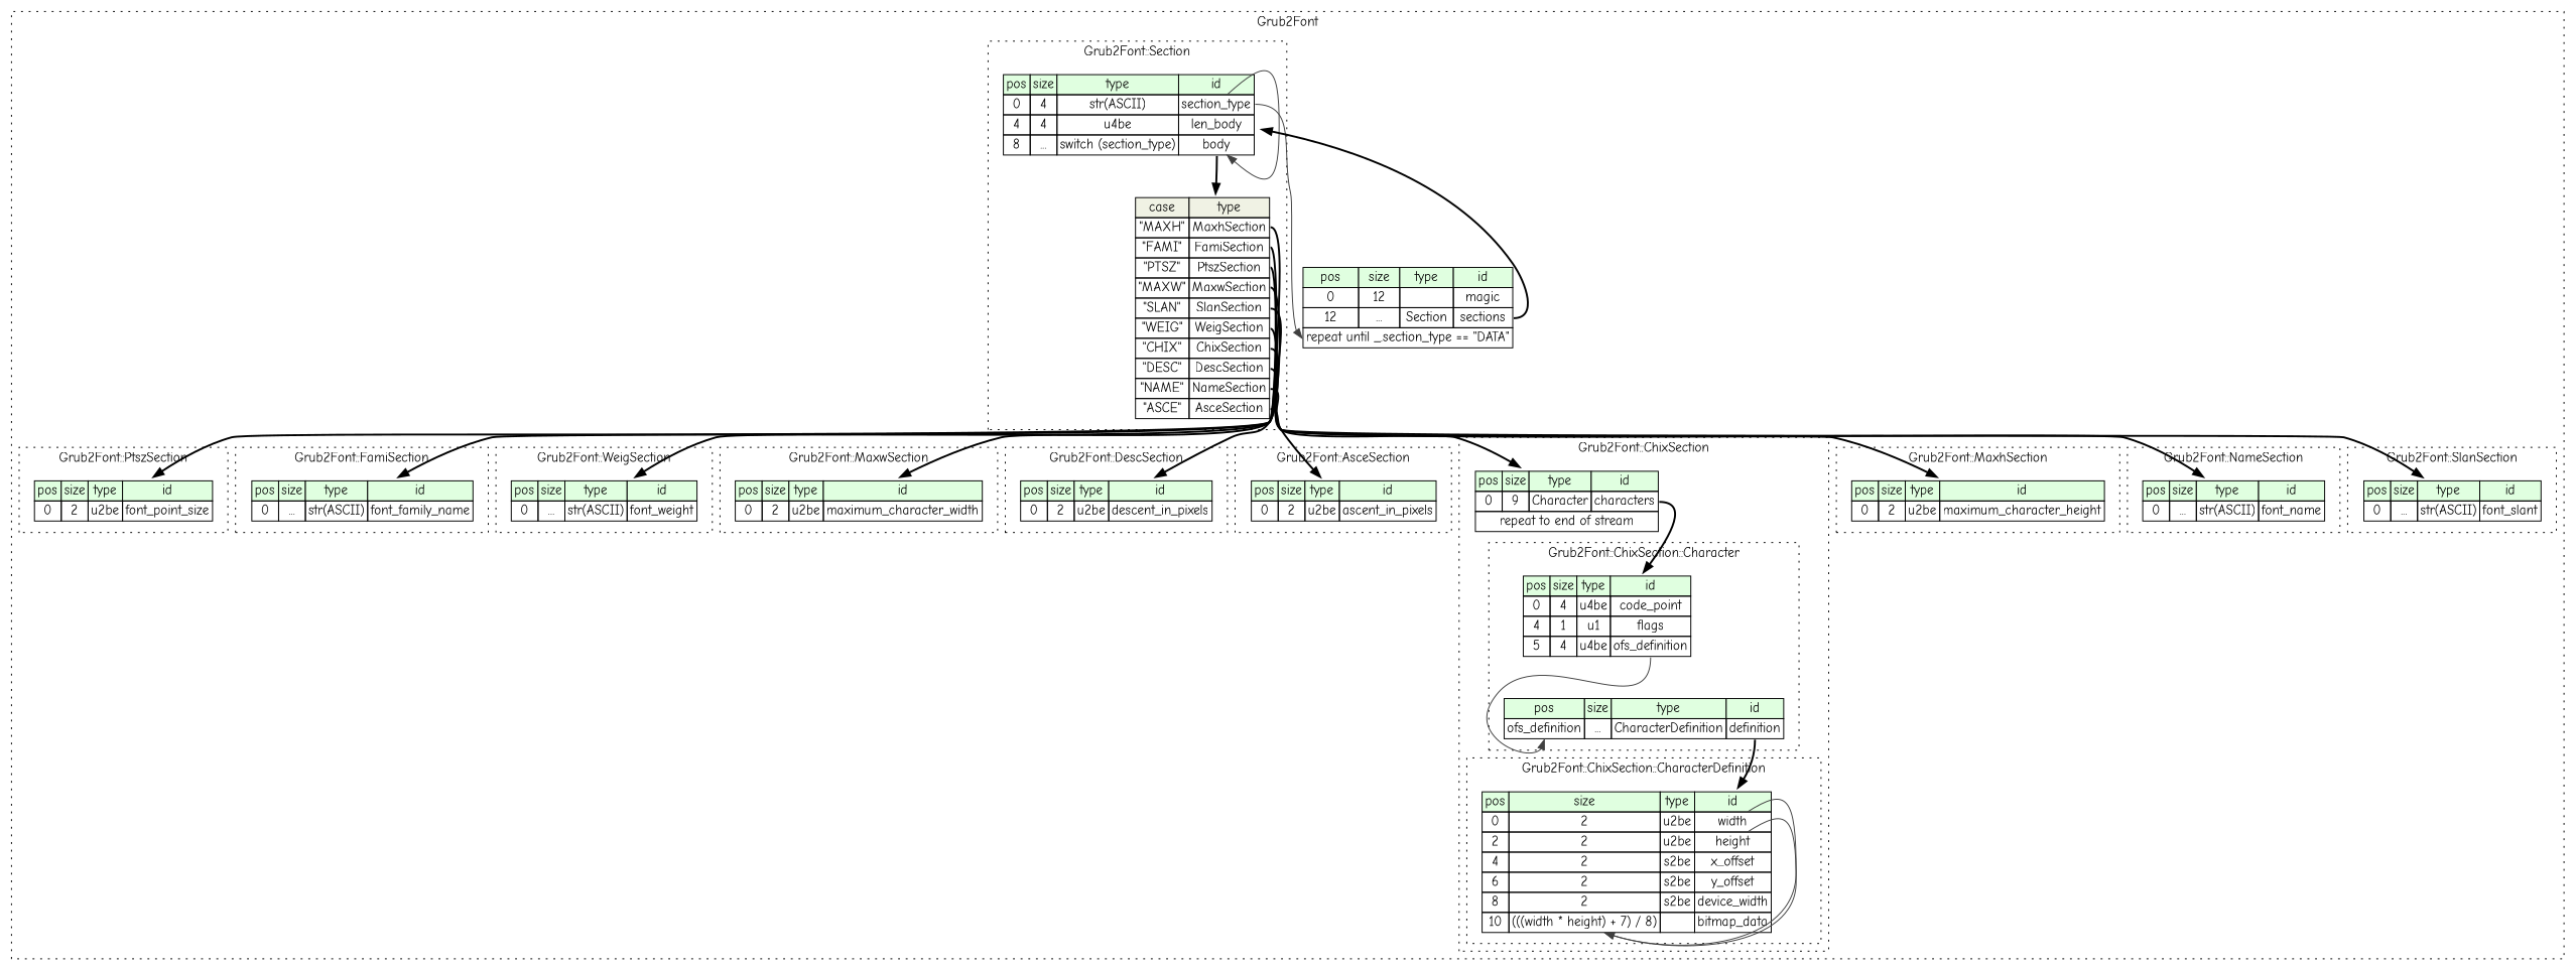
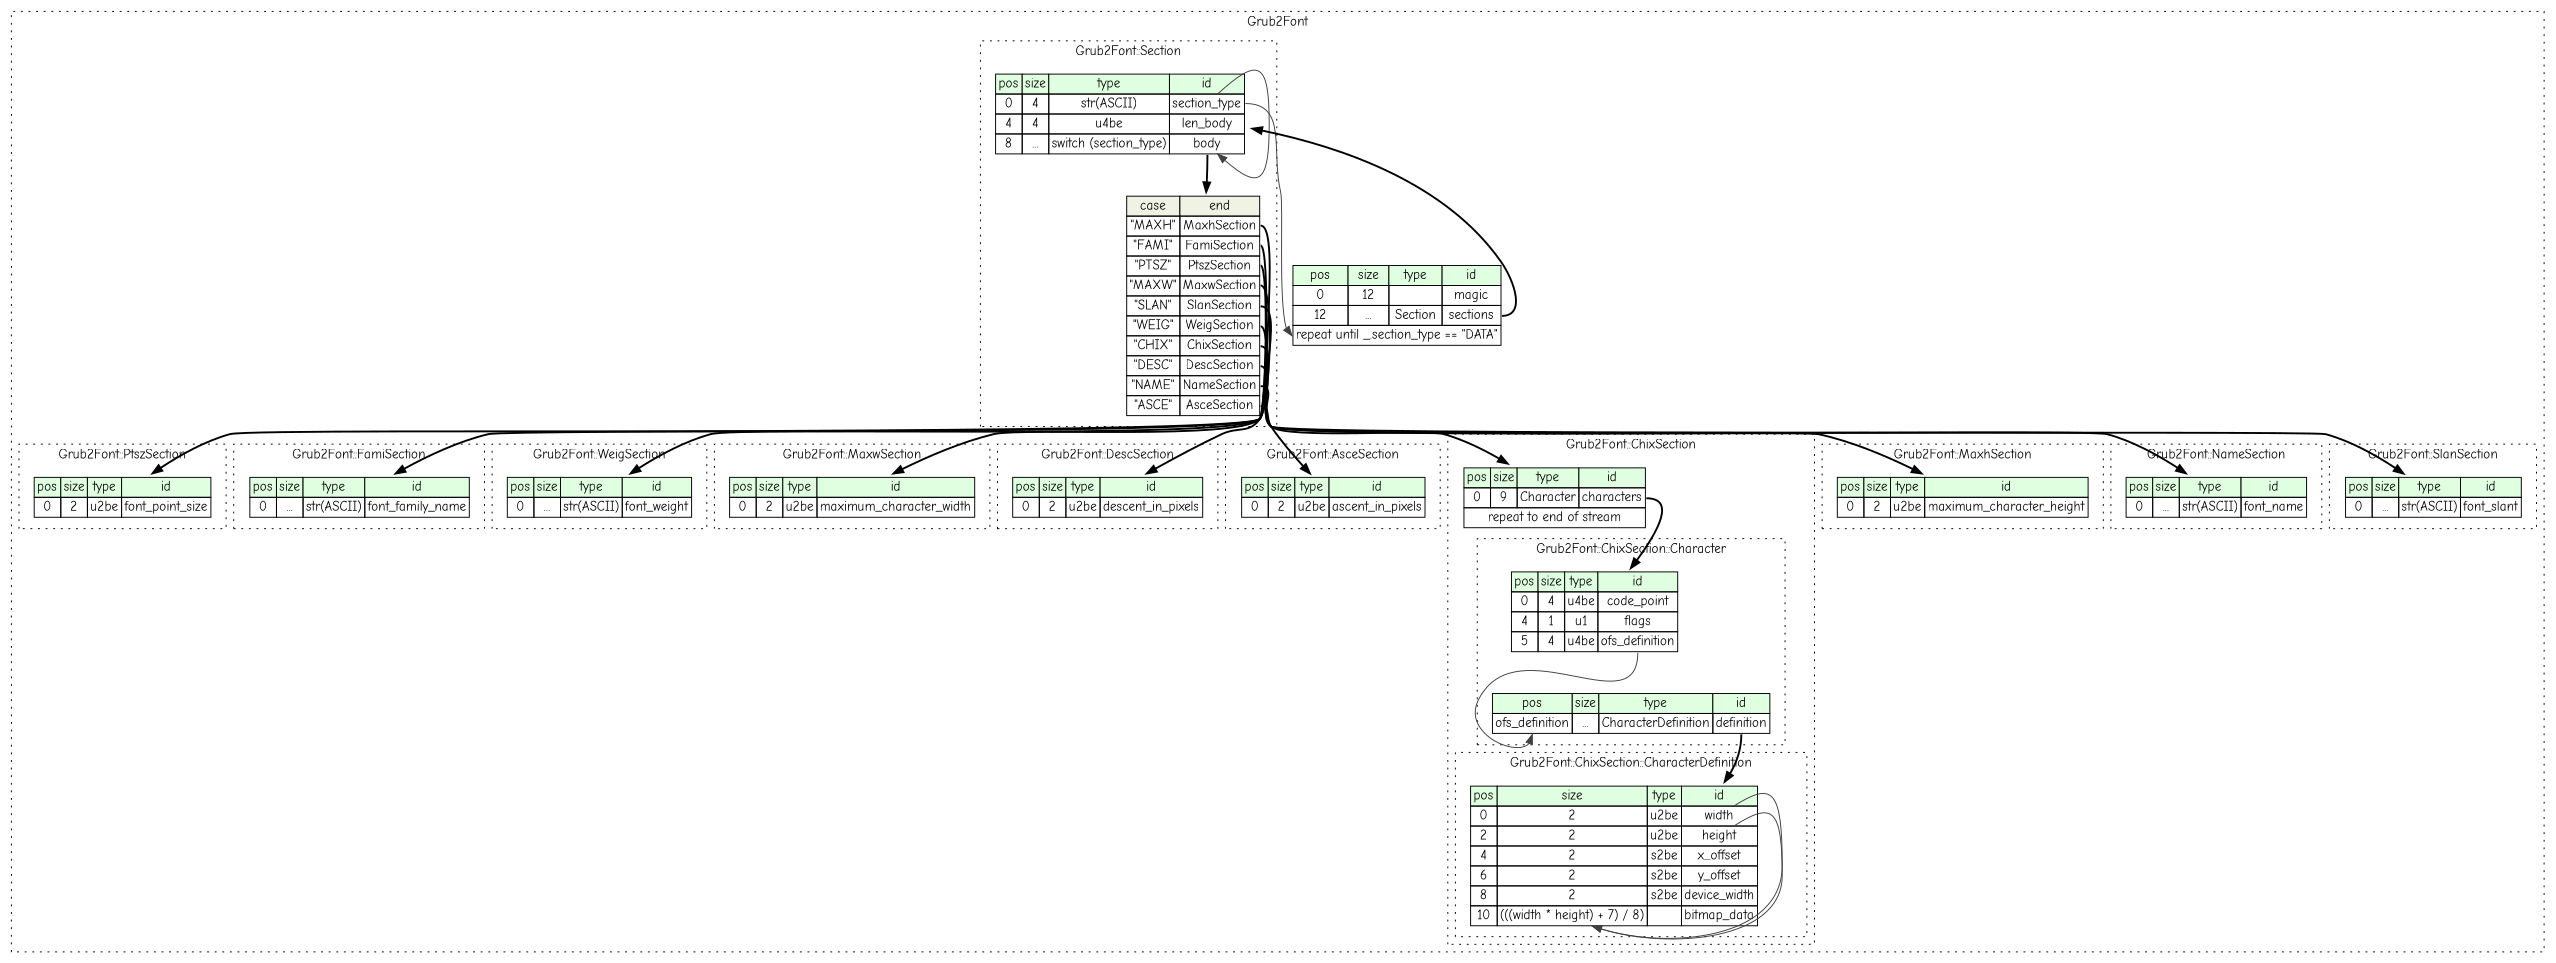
  digraph {
    rankdir=TB
    fontname="Comic Neue"
    node [shape=plaintext fontname="Comic Neue"]
    edge [tailport=section_type_type fontname="Comic Neue" style=bold]
    n1 [label=<<TABLE BORDER="0" CELLBORDER="1" CELLSPACING="0"> 				<TR><TD BGCOLOR="#E0FFE0">pos</TD><TD BGCOLOR="#E0FFE0">size</TD><TD BGCOLOR="#E0FFE0">type</TD><TD BGCOLOR="#E0FFE0">id</TD></TR> 				<TR><TD PORT="font_point_size_pos">0</TD><TD PORT="font_point_size_size">2</TD><TD>u2be</TD><TD PORT="font_point_size_type">font_point_size</TD></TR> 			</TABLE>>]
    n2 [label=<<TABLE BORDER="0" CELLBORDER="1" CELLSPACING="0"> 				<TR><TD BGCOLOR="#E0FFE0">pos</TD><TD BGCOLOR="#E0FFE0">size</TD><TD BGCOLOR="#E0FFE0">type</TD><TD BGCOLOR="#E0FFE0">id</TD></TR> 				<TR><TD PORT="font_family_name_pos">0</TD><TD PORT="font_family_name_size">...</TD><TD>str(ASCII)</TD><TD PORT="font_family_name_type">font_family_name</TD></TR> 			</TABLE>>]
    n3 [label=<<TABLE BORDER="0" CELLBORDER="1" CELLSPACING="0"> 				<TR><TD BGCOLOR="#E0FFE0">pos</TD><TD BGCOLOR="#E0FFE0">size</TD><TD BGCOLOR="#E0FFE0">type</TD><TD BGCOLOR="#E0FFE0">id</TD></TR> 				<TR><TD PORT="font_weight_pos">0</TD><TD PORT="font_weight_size">...</TD><TD>str(ASCII)</TD><TD PORT="font_weight_type">font_weight</TD></TR> 			</TABLE>>]
    n4 [label=<<TABLE BORDER="0" CELLBORDER="1" CELLSPACING="0"> 				<TR><TD BGCOLOR="#E0FFE0">pos</TD><TD BGCOLOR="#E0FFE0">size</TD><TD BGCOLOR="#E0FFE0">type</TD><TD BGCOLOR="#E0FFE0">id</TD></TR> 				<TR><TD PORT="maximum_character_width_pos">0</TD><TD PORT="maximum_character_width_size">2</TD><TD>u2be</TD><TD PORT="maximum_character_width_type">maximum_character_width</TD></TR> 			</TABLE>>]
    n5 [label=<<TABLE BORDER="0" CELLBORDER="1" CELLSPACING="0"> 				<TR><TD BGCOLOR="#E0FFE0">pos</TD><TD BGCOLOR="#E0FFE0">size</TD><TD BGCOLOR="#E0FFE0">type</TD><TD BGCOLOR="#E0FFE0">id</TD></TR> 				<TR><TD PORT="descent_in_pixels_pos">0</TD><TD PORT="descent_in_pixels_size">2</TD><TD>u2be</TD><TD PORT="descent_in_pixels_type">descent_in_pixels</TD></TR> 			</TABLE>>]
    n6 [label=<<TABLE BORDER="0" CELLBORDER="1" CELLSPACING="0"> 				<TR><TD BGCOLOR="#E0FFE0">pos</TD><TD BGCOLOR="#E0FFE0">size</TD><TD BGCOLOR="#E0FFE0">type</TD><TD BGCOLOR="#E0FFE0">id</TD></TR> 				<TR><TD PORT="section_type_pos">0</TD><TD PORT="section_type_size">4</TD><TD>str(ASCII)</TD><TD PORT="section_type_type">section_type</TD></TR> 				<TR><TD PORT="len_body_pos">4</TD><TD PORT="len_body_size">4</TD><TD>u4be</TD><TD PORT="len_body_type">len_body</TD></TR> 				<TR><TD PORT="body_pos">8</TD><TD PORT="body_size">...</TD><TD>switch (section_type)</TD><TD PORT="body_type">body</TD></TR> 			</TABLE>>]
-   n7 [label=<<TABLE BORDER="0" CELLBORDER="1" CELLSPACING="0"> 	<TR><TD BGCOLOR="#F0F2E4">case</TD><TD BGCOLOR="#F0F2E4">type</TD></TR> 	<TR><TD>&quot;MAXH&quot;</TD><TD PORT="case0">MaxhSection</TD></TR> 	<TR><TD>&quot;FAMI&quot;</TD><TD PORT="case1">FamiSection</TD></TR> 	<TR><TD>&quot;PTSZ&quot;</TD><TD PORT="case2">PtszSection</TD></TR> 	<TR><TD>&quot;MAXW&quot;</TD><TD PORT="case3">MaxwSection</TD></TR> 	<TR><TD>&quot;SLAN&quot;</TD><TD PORT="case4">SlanSection</TD></TR> 	<TR><TD>&quot;WEIG&quot;</TD><TD PORT="case5">WeigSection</TD></TR> 	<TR><TD>&quot;CHIX&quot;</TD><TD PORT="case6">ChixSection</TD></TR> 	<TR><TD>&quot;DESC&quot;</TD><TD PORT="case7">DescSection</TD></TR> 	<TR><TD>&quot;NAME&quot;</TD><TD PORT="case8">NameSection</TD></TR> 	<TR><TD>&quot;ASCE&quot;</TD><TD PORT="case9">AsceSection</TD></TR> </TABLE>>]
+   n7 [label=<<TABLE BORDER="0" CELLBORDER="1" CELLSPACING="0"> 	<TR><TD BGCOLOR="#F0F2E4">case</TD><TD BGCOLOR="#F0F2E4">end</TD></TR> 	<TR><TD>&quot;MAXH&quot;</TD><TD PORT="case0">MaxhSection</TD></TR> 	<TR><TD>&quot;FAMI&quot;</TD><TD PORT="case1">FamiSection</TD></TR> 	<TR><TD>&quot;PTSZ&quot;</TD><TD PORT="case2">PtszSection</TD></TR> 	<TR><TD>&quot;MAXW&quot;</TD><TD PORT="case3">MaxwSection</TD></TR> 	<TR><TD>&quot;SLAN&quot;</TD><TD PORT="case4">SlanSection</TD></TR> 	<TR><TD>&quot;WEIG&quot;</TD><TD PORT="case5">WeigSection</TD></TR> 	<TR><TD>&quot;CHIX&quot;</TD><TD PORT="case6">ChixSection</TD></TR> 	<TR><TD>&quot;DESC&quot;</TD><TD PORT="case7">DescSection</TD></TR> 	<TR><TD>&quot;NAME&quot;</TD><TD PORT="case8">NameSection</TD></TR> 	<TR><TD>&quot;ASCE&quot;</TD><TD PORT="case9">AsceSection</TD></TR> </TABLE>>]
    n8 [label=<<TABLE BORDER="0" CELLBORDER="1" CELLSPACING="0"> 				<TR><TD BGCOLOR="#E0FFE0">pos</TD><TD BGCOLOR="#E0FFE0">size</TD><TD BGCOLOR="#E0FFE0">type</TD><TD BGCOLOR="#E0FFE0">id</TD></TR> 				<TR><TD PORT="ascent_in_pixels_pos">0</TD><TD PORT="ascent_in_pixels_size">2</TD><TD>u2be</TD><TD PORT="ascent_in_pixels_type">ascent_in_pixels</TD></TR> 			</TABLE>>]
    n9 [label=<<TABLE BORDER="0" CELLBORDER="1" CELLSPACING="0"> 					<TR><TD BGCOLOR="#E0FFE0">pos</TD><TD BGCOLOR="#E0FFE0">size</TD><TD BGCOLOR="#E0FFE0">type</TD><TD BGCOLOR="#E0FFE0">id</TD></TR> 					<TR><TD PORT="code_point_pos">0</TD><TD PORT="code_point_size">4</TD><TD>u4be</TD><TD PORT="code_point_type">code_point</TD></TR> 					<TR><TD PORT="flags_pos">4</TD><TD PORT="flags_size">1</TD><TD>u1</TD><TD PORT="flags_type">flags</TD></TR> 					<TR><TD PORT="ofs_definition_pos">5</TD><TD PORT="ofs_definition_size">4</TD><TD>u4be</TD><TD PORT="ofs_definition_type">ofs_definition</TD></TR> 				</TABLE>>]
    n10 [label=<<TABLE BORDER="0" CELLBORDER="1" CELLSPACING="0"> 					<TR><TD BGCOLOR="#E0FFE0">pos</TD><TD BGCOLOR="#E0FFE0">size</TD><TD BGCOLOR="#E0FFE0">type</TD><TD BGCOLOR="#E0FFE0">id</TD></TR> 					<TR><TD PORT="definition_pos">ofs_definition</TD><TD PORT="definition_size">...</TD><TD>CharacterDefinition</TD><TD PORT="definition_type">definition</TD></TR> 				</TABLE>>]
    n11 [label=<<TABLE BORDER="0" CELLBORDER="1" CELLSPACING="0"> 					<TR><TD BGCOLOR="#E0FFE0">pos</TD><TD BGCOLOR="#E0FFE0">size</TD><TD BGCOLOR="#E0FFE0">type</TD><TD BGCOLOR="#E0FFE0">id</TD></TR> 					<TR><TD PORT="width_pos">0</TD><TD PORT="width_size">2</TD><TD>u2be</TD><TD PORT="width_type">width</TD></TR> 					<TR><TD PORT="height_pos">2</TD><TD PORT="height_size">2</TD><TD>u2be</TD><TD PORT="height_type">height</TD></TR> 					<TR><TD PORT="x_offset_pos">4</TD><TD PORT="x_offset_size">2</TD><TD>s2be</TD><TD PORT="x_offset_type">x_offset</TD></TR> 					<TR><TD PORT="y_offset_pos">6</TD><TD PORT="y_offset_size">2</TD><TD>s2be</TD><TD PORT="y_offset_type">y_offset</TD></TR> 					<TR><TD PORT="device_width_pos">8</TD><TD PORT="device_width_size">2</TD><TD>s2be</TD><TD PORT="device_width_type">device_width</TD></TR> 					<TR><TD PORT="bitmap_data_pos">10</TD><TD PORT="bitmap_data_size">(((width * height) + 7) / 8)</TD><TD></TD><TD PORT="bitmap_data_type">bitmap_data</TD></TR> 				</TABLE>>]
    n12 [label=<<TABLE BORDER="0" CELLBORDER="1" CELLSPACING="0"> 				<TR><TD BGCOLOR="#E0FFE0">pos</TD><TD BGCOLOR="#E0FFE0">size</TD><TD BGCOLOR="#E0FFE0">type</TD><TD BGCOLOR="#E0FFE0">id</TD></TR> 				<TR><TD PORT="characters_pos">0</TD><TD PORT="characters_size">9</TD><TD>Character</TD><TD PORT="characters_type">characters</TD></TR> 				<TR><TD COLSPAN="4" PORT="characters__repeat">repeat to end of stream</TD></TR> 			</TABLE>>]
    n13 [label=<<TABLE BORDER="0" CELLBORDER="1" CELLSPACING="0"> 				<TR><TD BGCOLOR="#E0FFE0">pos</TD><TD BGCOLOR="#E0FFE0">size</TD><TD BGCOLOR="#E0FFE0">type</TD><TD BGCOLOR="#E0FFE0">id</TD></TR> 				<TR><TD PORT="maximum_character_height_pos">0</TD><TD PORT="maximum_character_height_size">2</TD><TD>u2be</TD><TD PORT="maximum_character_height_type">maximum_character_height</TD></TR> 			</TABLE>>]
    n14 [label=<<TABLE BORDER="0" CELLBORDER="1" CELLSPACING="0"> 				<TR><TD BGCOLOR="#E0FFE0">pos</TD><TD BGCOLOR="#E0FFE0">size</TD><TD BGCOLOR="#E0FFE0">type</TD><TD BGCOLOR="#E0FFE0">id</TD></TR> 				<TR><TD PORT="font_name_pos">0</TD><TD PORT="font_name_size">...</TD><TD>str(ASCII)</TD><TD PORT="font_name_type">font_name</TD></TR> 			</TABLE>>]
    n15 [label=<<TABLE BORDER="0" CELLBORDER="1" CELLSPACING="0"> 				<TR><TD BGCOLOR="#E0FFE0">pos</TD><TD BGCOLOR="#E0FFE0">size</TD><TD BGCOLOR="#E0FFE0">type</TD><TD BGCOLOR="#E0FFE0">id</TD></TR> 				<TR><TD PORT="font_slant_pos">0</TD><TD PORT="font_slant_size">...</TD><TD>str(ASCII)</TD><TD PORT="font_slant_type">font_slant</TD></TR> 			</TABLE>>]
    n16 [label=<<TABLE BORDER="0" CELLBORDER="1" CELLSPACING="0"> 			<TR><TD BGCOLOR="#E0FFE0">pos</TD><TD BGCOLOR="#E0FFE0">size</TD><TD BGCOLOR="#E0FFE0">type</TD><TD BGCOLOR="#E0FFE0">id</TD></TR> 			<TR><TD PORT="magic_pos">0</TD><TD PORT="magic_size">12</TD><TD></TD><TD PORT="magic_type">magic</TD></TR> 			<TR><TD PORT="sections_pos">12</TD><TD PORT="sections_size">...</TD><TD>Section</TD><TD PORT="sections_type">sections</TD></TR> 			<TR><TD COLSPAN="4" PORT="sections__repeat">repeat until _.section_type == &quot;DATA&quot;</TD></TR> 		</TABLE>>]
    subgraph cluster_1 {
      label=Grub2Font
      style=dotted
      n16
      subgraph cluster_2 {
        label="Grub2Font::PtszSection"
        style=dotted
        n1
      }
      subgraph cluster_3 {
        label="Grub2Font::FamiSection"
        style=dotted
        n2
      }
      subgraph cluster_4 {
        label="Grub2Font::WeigSection"
        style=dotted
        n3
      }
      subgraph cluster_5 {
        label="Grub2Font::MaxwSection"
        style=dotted
        n4
      }
      subgraph cluster_6 {
        label="Grub2Font::DescSection"
        style=dotted
        n5
      }
      subgraph cluster_7 {
        label="Grub2Font::Section"
        style=dotted
        n6
        n7
      }
      subgraph cluster_8 {
        label="Grub2Font::AsceSection"
        style=dotted
        n8
      }
      subgraph cluster_9 {
        label="Grub2Font::ChixSection"
        style=dotted
        n12
        subgraph cluster_10 {
          label="Grub2Font::ChixSection::Character"
          style=dotted
          n9
          n10
        }
        subgraph cluster_11 {
          label="Grub2Font::ChixSection::CharacterDefinition"
          style=dotted
          n11
        }
      }
      subgraph cluster_12 {
        label="Grub2Font::MaxhSection"
        style=dotted
        n13
      }
      subgraph cluster_13 {
        label="Grub2Font::NameSection"
        style=dotted
        n14
      }
      subgraph cluster_14 {
        label="Grub2Font::SlanSection"
        style=dotted
        n15
      }
    }
    n6 -> n6 [color="#404040" headport=body_type style=""]
    n6 -> n7 [tailport=body_type]
    n6 -> n16 [color="#404040" headport=sections__repeat style=""]
    n7 -> n1 [tailport=case2]
    n7 -> n2 [tailport=case1]
    n7 -> n3 [tailport=case5]
    n7 -> n4 [tailport=case3]
    n7 -> n5 [tailport=case7]
    n7 -> n8 [tailport=case9]
    n7 -> n12 [tailport=case6]
    n7 -> n13 [tailport=case0]
    n7 -> n14 [tailport=case8]
    n7 -> n15 [tailport=case4]
    n9 -> n10 [color="#404040" headport=definition_pos tailport=ofs_definition_type style=""]
    n10 -> n11 [tailport=definition_type]
    n11 -> n11 [color="#404040" headport=bitmap_data_size tailport=width_type style=""]
    n11 -> n11 [color="#404040" headport=bitmap_data_size tailport=height_type style=""]
    n12 -> n9 [tailport=characters_type]
    n16 -> n6 [tailport=sections_type]
  }
